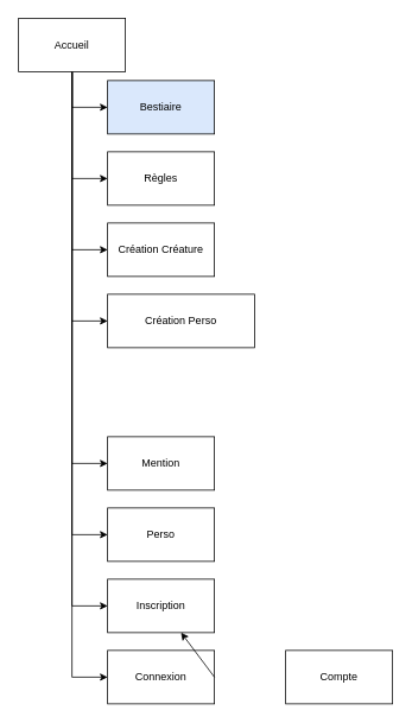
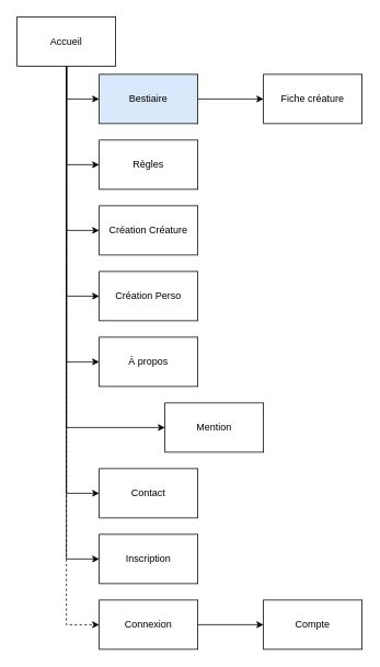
  <mxCell id="0" />
  <mxCell id="1" parent="0" />
  <mxCell id="2" style="edgeStyle=orthogonalEdgeStyle;rounded=0;orthogonalLoop=1;jettySize=auto;html=1;exitX=0.5;exitY=1;exitDx=0;exitDy=0;entryX=0;entryY=0.5;entryDx=0;entryDy=0;" edge="1" parent="1" source="11" target="13"><mxGeometry relative="1" as="geometry" /></mxCell>
  <mxCell id="3" style="edgeStyle=orthogonalEdgeStyle;rounded=0;orthogonalLoop=1;jettySize=auto;html=1;exitX=0.5;exitY=1;exitDx=0;exitDy=0;entryX=0;entryY=0.5;entryDx=0;entryDy=0;" edge="1" parent="1" source="11" target="22"><mxGeometry relative="1" as="geometry" /></mxCell>
  <mxCell id="4" style="edgeStyle=orthogonalEdgeStyle;rounded=0;orthogonalLoop=1;jettySize=auto;html=1;exitX=0.5;exitY=1;exitDx=0;exitDy=0;entryX=0;entryY=0.5;entryDx=0;entryDy=0;" edge="1" parent="1" source="11" target="14"><mxGeometry relative="1" as="geometry" /></mxCell>
  <mxCell id="5" style="edgeStyle=orthogonalEdgeStyle;rounded=0;orthogonalLoop=1;jettySize=auto;html=1;exitX=0.5;exitY=1;exitDx=0;exitDy=0;entryX=0;entryY=0.5;entryDx=0;entryDy=0;" edge="1" parent="1" source="11" target="18"><mxGeometry relative="1" as="geometry" /></mxCell>
+ <mxCell id="6" style="edgeStyle=orthogonalEdgeStyle;rounded=0;orthogonalLoop=1;jettySize=auto;html=1;exitX=0.5;exitY=1;exitDx=0;exitDy=0;entryX=0;entryY=0.5;entryDx=0;entryDy=0;" edge="1" parent="1" source="11" target="19"><mxGeometry relative="1" as="geometry" /></mxCell>
  <mxCell id="7" style="edgeStyle=orthogonalEdgeStyle;rounded=0;orthogonalLoop=1;jettySize=auto;html=1;exitX=0.5;exitY=1;exitDx=0;exitDy=0;entryX=0;entryY=0.5;entryDx=0;entryDy=0;" edge="1" parent="1" source="11" target="20"><mxGeometry relative="1" as="geometry" /></mxCell>
  <mxCell id="8" style="edgeStyle=orthogonalEdgeStyle;rounded=0;orthogonalLoop=1;jettySize=auto;html=1;exitX=0.5;exitY=1;exitDx=0;exitDy=0;entryX=0;entryY=0.5;entryDx=0;entryDy=0;" edge="1" parent="1" source="11" target="21"><mxGeometry relative="1" as="geometry" /></mxCell>
  <mxCell id="9" style="edgeStyle=orthogonalEdgeStyle;rounded=0;orthogonalLoop=1;jettySize=auto;html=1;exitX=0.5;exitY=1;exitDx=0;exitDy=0;entryX=0;entryY=0.5;entryDx=0;entryDy=0;" edge="1" parent="1" source="11" target="16"><mxGeometry relative="1" as="geometry" /></mxCell>
- <mxCell id="10" style="edgeStyle=orthogonalEdgeStyle;rounded=0;orthogonalLoop=1;jettySize=auto;html=1;exitX=0.5;exitY=1;exitDx=0;exitDy=0;entryX=0;entryY=0.5;entryDx=0;entryDy=0;" edge="1" parent="1" source="11" target="15"><mxGeometry relative="1" as="geometry" /></mxCell>
+ <mxCell id="10" style="edgeStyle=orthogonalEdgeStyle;rounded=0;orthogonalLoop=1;jettySize=auto;html=1;exitX=0.5;exitY=1;exitDx=0;exitDy=0;entryX=0;entryY=0.5;entryDx=0;entryDy=0;dashed=1;" edge="1" parent="1" source="11" target="15"><mxGeometry relative="1" as="geometry" /></mxCell>
  <mxCell id="11" value="Accueil" style="rounded=0;whiteSpace=wrap;html=1;" parent="1" vertex="1"><mxGeometry x="20" y="20" width="120" height="60" as="geometry" /></mxCell>
+ <mxCell id="12" value="" style="edgeStyle=orthogonalEdgeStyle;rounded=0;orthogonalLoop=1;jettySize=auto;html=1;" edge="1" parent="1" source="13" target="23"><mxGeometry relative="1" as="geometry" /></mxCell>
  <mxCell id="13" value="Bestiaire" style="rounded=0;whiteSpace=wrap;html=1;fillColor=#dae8fc;" parent="1" vertex="1"><mxGeometry x="120" y="90" width="120" height="60" as="geometry" /></mxCell>
  <mxCell id="14" value="Création Créature" style="rounded=0;whiteSpace=wrap;html=1;" parent="1" vertex="1"><mxGeometry x="120" y="250" width="120" height="60" as="geometry" /></mxCell>
  <mxCell id="15" value="Connexion" style="rounded=0;whiteSpace=wrap;html=1;" parent="1" vertex="1"><mxGeometry x="120" y="730" width="120" height="60" as="geometry" /></mxCell>
  <mxCell id="16" value="Inscription" style="whiteSpace=wrap;html=1;rounded=0;" parent="1" vertex="1"><mxGeometry x="120" y="650" width="120" height="60" as="geometry" /></mxCell>
  <mxCell id="17" value="Compte" style="whiteSpace=wrap;html=1;rounded=0;" parent="1" vertex="1"><mxGeometry x="320" y="730" width="120" height="60" as="geometry" /></mxCell>
- <mxCell id="18" value="Création Perso" style="rounded=0;whiteSpace=wrap;html=1;" vertex="1" parent="1"><mxGeometry x="120" y="330" width="165" height="60" as="geometry" /></mxCell>
- <mxCell id="20" value="Mention" style="rounded=0;whiteSpace=wrap;html=1;" vertex="1" parent="1"><mxGeometry x="120" y="490" width="120" height="60" as="geometry" /></mxCell>
- <mxCell id="21" value="Perso" style="rounded=0;whiteSpace=wrap;html=1;" vertex="1" parent="1"><mxGeometry x="120" y="570" width="120" height="60" as="geometry" /></mxCell>
+ <mxCell id="18" value="Création Perso" style="rounded=0;whiteSpace=wrap;html=1;" vertex="1" parent="1"><mxGeometry x="120" y="330" width="120" height="60" as="geometry" /></mxCell>
+ <mxCell id="19" value="À propos" style="rounded=0;whiteSpace=wrap;html=1;" vertex="1" parent="1"><mxGeometry x="120" y="410" width="120" height="60" as="geometry" /></mxCell>
+ <mxCell id="20" value="Mention" style="rounded=0;whiteSpace=wrap;html=1;" vertex="1" parent="1"><mxGeometry x="200" y="490" width="120" height="60" as="geometry" /></mxCell>
+ <mxCell id="21" value="Contact" style="rounded=0;whiteSpace=wrap;html=1;" vertex="1" parent="1"><mxGeometry x="120" y="570" width="120" height="60" as="geometry" /></mxCell>
  <mxCell id="22" value="Règles" style="rounded=0;whiteSpace=wrap;html=1;" vertex="1" parent="1"><mxGeometry x="120" y="170" width="120" height="60" as="geometry" /></mxCell>
- <mxCell id="24" value="" style="endArrow=classic;html=1;rounded=0;exitX=1;exitY=0.5;exitDx=0;exitDy=0;" edge="1" parent="1" source="15" target="16"><mxGeometry width="50" height="50" relative="1" as="geometry"><mxPoint x="300" y="490" as="sourcePoint" /><mxPoint x="350" y="440" as="targetPoint" /></mxGeometry></mxCell>
+ <mxCell id="23" value="Fiche créature" style="whiteSpace=wrap;html=1;rounded=0;" vertex="1" parent="1"><mxGeometry x="320" y="90" width="120" height="60" as="geometry" /></mxCell>
+ <mxCell id="24" value="" style="endArrow=classic;html=1;rounded=0;exitX=1;exitY=0.5;exitDx=0;exitDy=0;entryX=0;entryY=0.5;entryDx=0;entryDy=0;" edge="1" parent="1" source="15" target="17"><mxGeometry width="50" height="50" relative="1" as="geometry"><mxPoint x="300" y="490" as="sourcePoint" /><mxPoint x="350" y="440" as="targetPoint" /></mxGeometry></mxCell>
